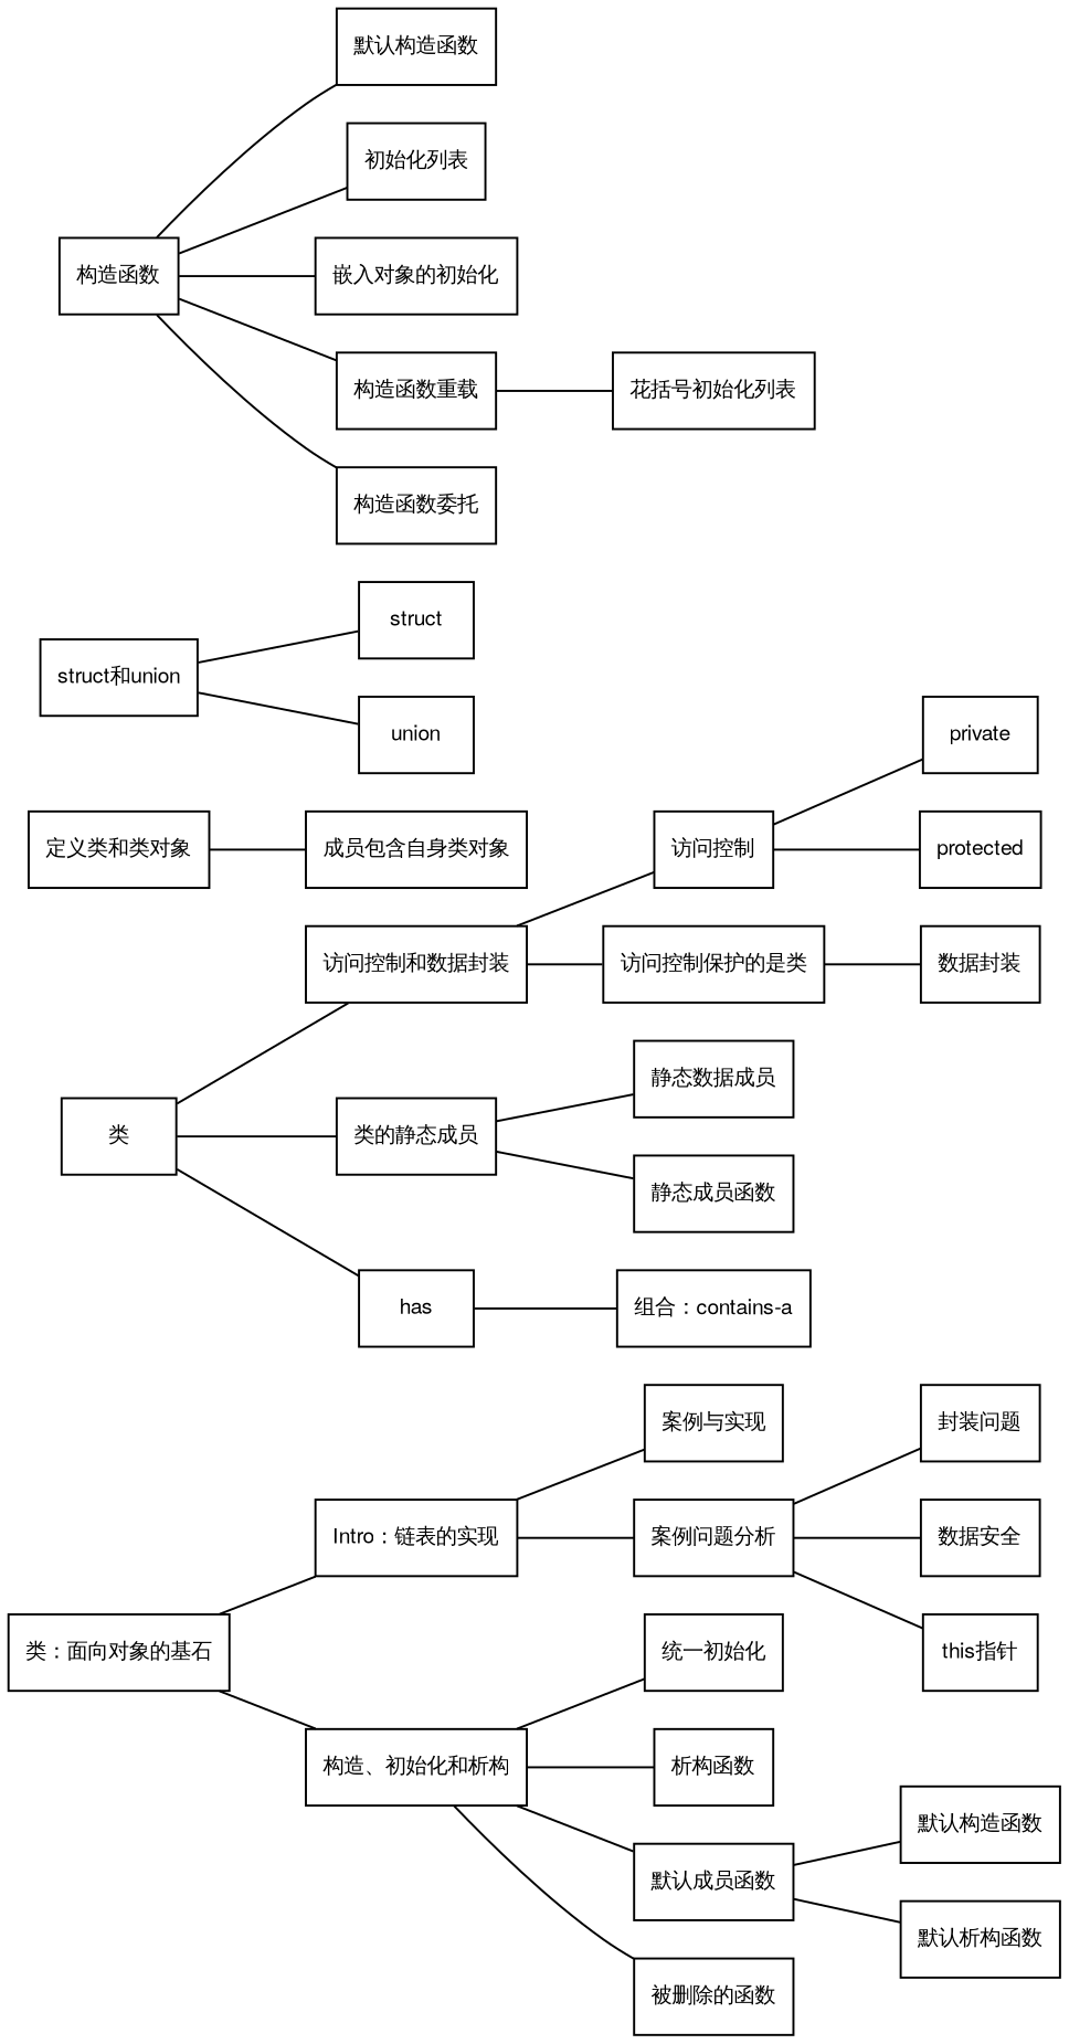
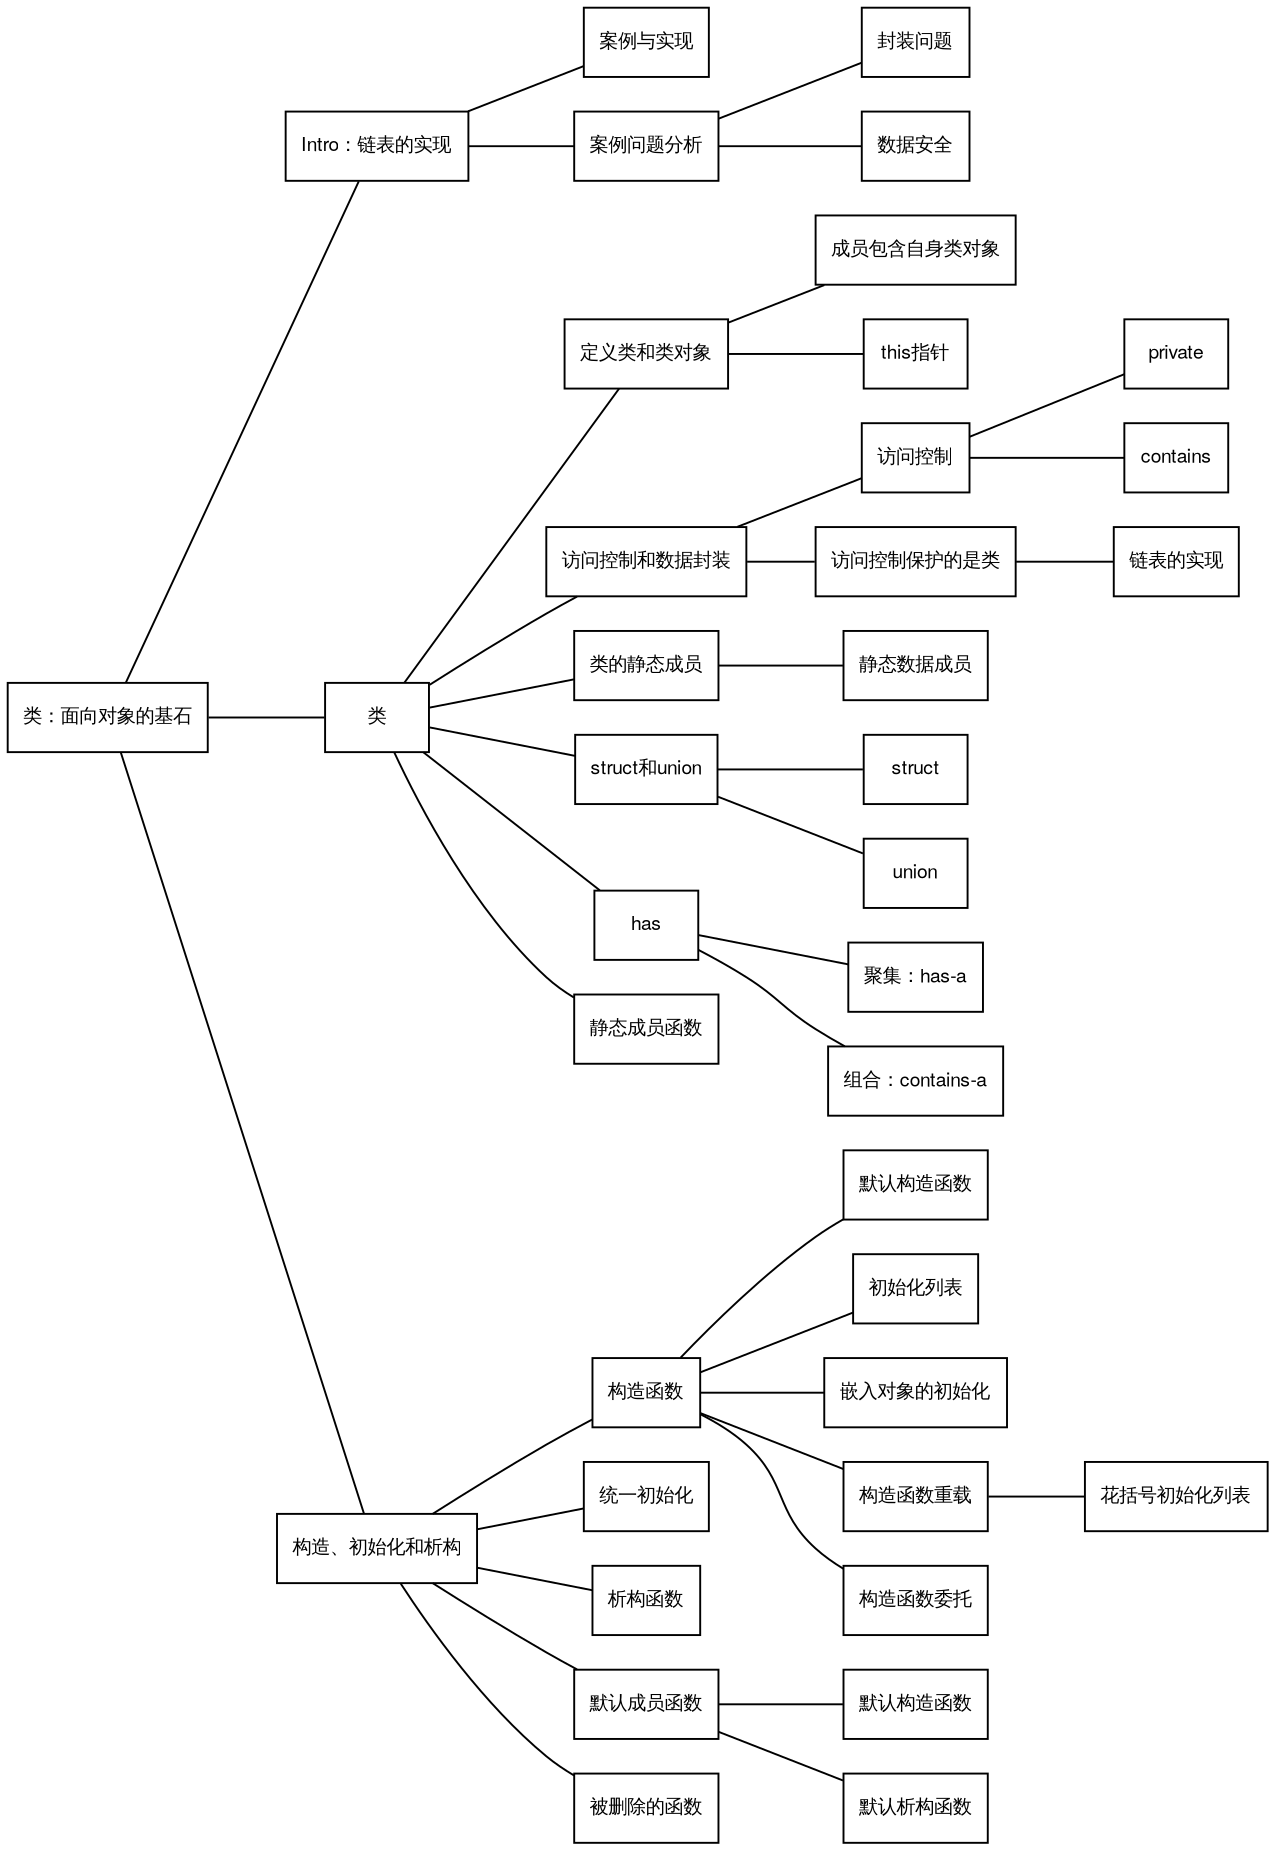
  graph {
    fontname="Helvetica,Arial,sans-serif"
    rankdir=LR
    node [fontname="Helvetica,Arial,sans-serif" fontsize=10 shape=box]
    edge [arrowhead=none constraint=true fontname="Helvetica,Arial,sans-serif" weight=1000]
    n1 [height=0.5 label="类：面向对象的基石"]
    n2 [height=0.5 label="Intro：链表的实现"]
    n3 [height=0.5 label="类"]
    n4 [height=0.5 label="构造、初始化和析构"]
    n5 [height=0.5 label="案例与实现"]
    n6 [height=0.5 label="案例问题分析"]
    n7 [height=0.5 label="定义类和类对象"]
    n8 [height=0.5 label="访问控制和数据封装"]
    n9 [height=0.5 label="类的静态成员"]
    n10 [height=0.5 label="struct和union"]
    n11 [height=0.5 label=has]
    n12 [height=0.5 label="构造函数"]
    n13 [height=0.5 label="统一初始化"]
    n14 [height=0.5 label="析构函数"]
    n15 [height=0.5 label="默认成员函数"]
    n16 [height=0.5 label="被删除的函数"]
    n17 [height=0.5 label="封装问题"]
    n18 [height=0.5 label="数据安全"]
    n19 [height=0.5 label="成员包含自身类对象"]
    n20 [height=0.5 label="this指针"]
    n21 [height=0.5 label="访问控制"]
    n22 [height=0.5 label="访问控制保护的是类"]
    n23 [height=0.5 label="静态数据成员"]
    n24 [height=0.5 label="静态成员函数"]
    n25 [height=0.5 label=struct]
    n26 [height=0.5 label=union]
+   n27 [height=0.5 label="聚集：has-a"]
    n28 [height=0.5 label="组合：contains-a"]
    n29 [height=0.5 label=private]
-   n30 [height=0.5 label=protected]
-   n31 [height=0.5 label="数据封装"]
+   n30 [height=0.5 label=contains]
+   n31 [height=0.5 label="链表的实现"]
    n32 [height=0.5 label="默认构造函数"]
    n33 [height=0.5 label="初始化列表"]
    n34 [height=0.5 label="嵌入对象的初始化"]
    n35 [height=0.5 label="构造函数重载"]
    n36 [height=0.5 label="构造函数委托"]
    n37 [height=0.5 label="默认构造函数"]
    n38 [height=0.5 label="默认析构函数"]
    n39 [height=0.5 label="花括号初始化列表"]
    n1 -- n2
+   n1 -- n3
    n1 -- n4
    n2 -- n5
    n2 -- n6
+   n3 -- n7
    n3 -- n8
    n3 -- n9
+   n3 -- n10
    n3 -- n11
+   n4 -- n12
    n4 -- n13
    n4 -- n14
    n4 -- n15
    n4 -- n16
    n6 -- n17
    n6 -- n18
    n7 -- n19
-   n6 -- n20
+   n7 -- n20
    n8 -- n21
    n8 -- n22
    n9 -- n23
-   n9 -- n24
+   n3 -- n24
    n10 -- n25
    n10 -- n26
+   n11 -- n27
    n11 -- n28
    n12 -- n32
    n12 -- n33
    n12 -- n34
    n12 -- n35
    n12 -- n36
    n15 -- n37
    n15 -- n38
    n21 -- n29
    n21 -- n30
    n22 -- n31
    n35 -- n39
  }
